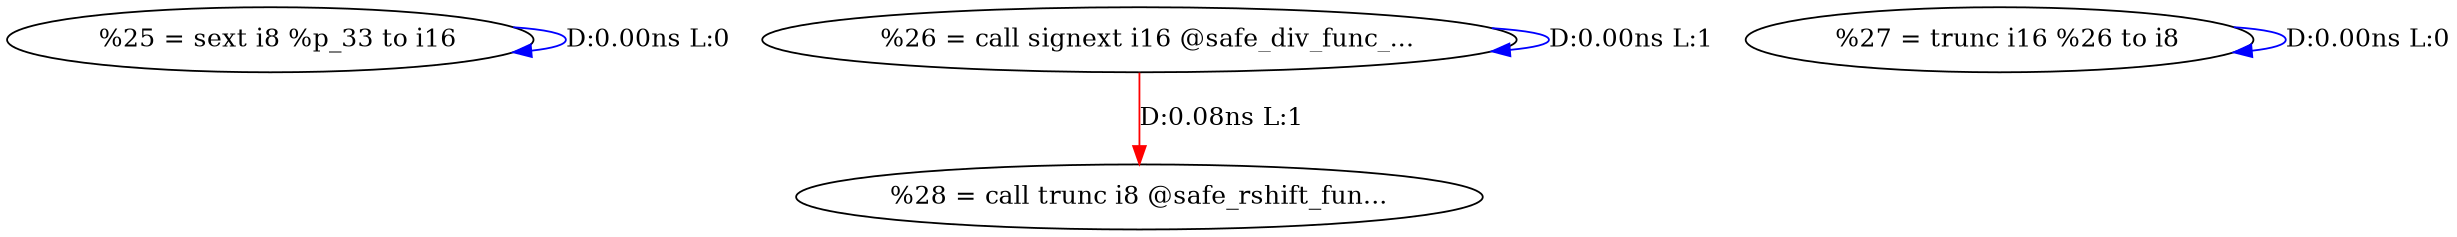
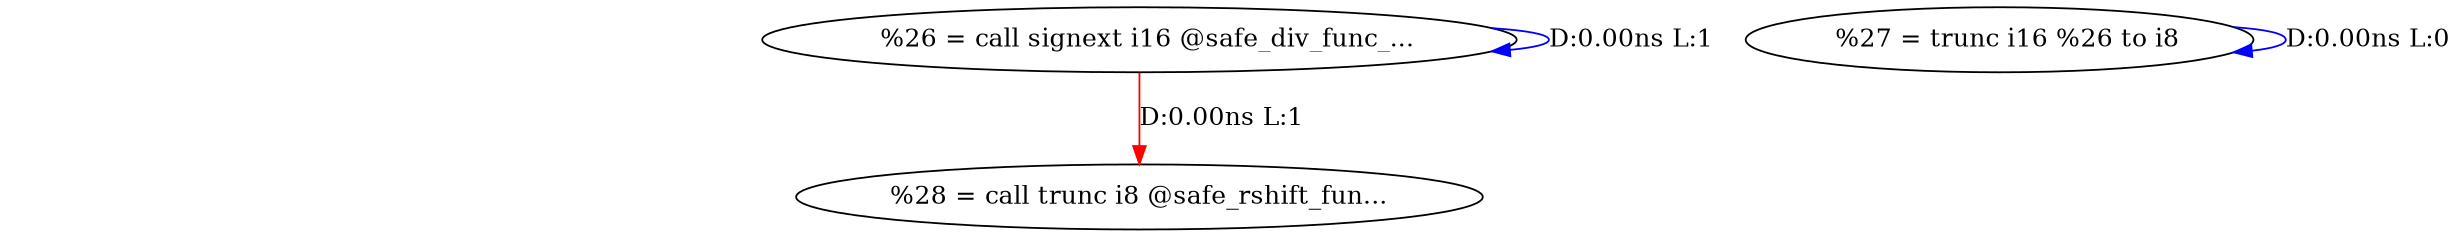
  digraph {
    fontname="DejaVu Serif"
    node [fontname="DejaVu Serif"]
    edge [color=blue fontname="DejaVu Serif"]
-   n1 [label="  %25 = sext i8 %p_33 to i16"]
    n2 [label="  %26 = call signext i16 @safe_div_func_..."]
    n3 [label="%28 = call trunc i8 @safe_rshift_fun..."]
    n4 [label="  %27 = trunc i16 %26 to i8"]
-   n1 -> n1 [label="D:0.00ns L:0"]
    n2 -> n2 [label="D:0.00ns L:1"]
-   n2 -> n3 [color=red label="D:0.08ns L:1"]
+   n2 -> n3 [color=red label="D:0.00ns L:1"]
    n4 -> n4 [label="D:0.00ns L:0"]
  }
